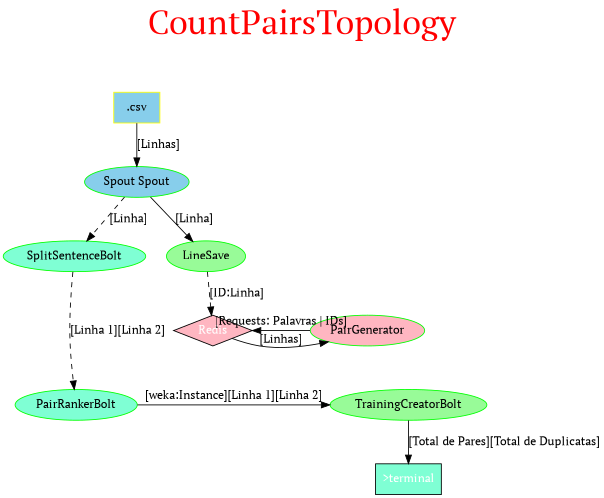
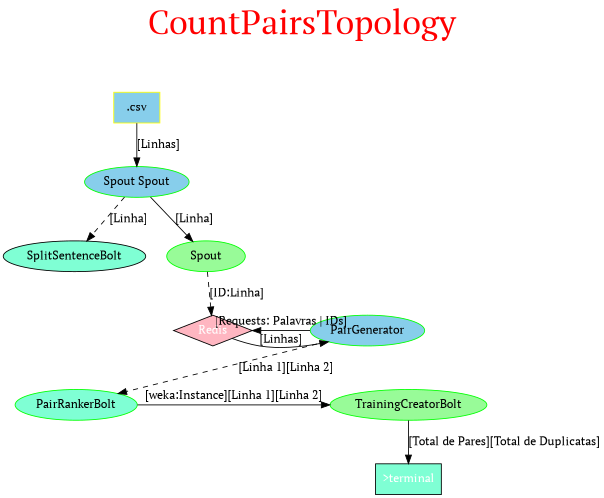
  digraph {
    fontcolor=red
    fontname="PT Serif"
    fontsize=40
    label=CountPairsTopology
    labelloc=t
    node [color=green fillcolor=aquamarine fontname="PT Serif" shape=ellipse style=filled]
    edge [fontname="PT Serif" style=solid]
    n1 [color=yellow fillcolor=skyblue label=".csv" shape=box]
-   n2 [label=SplitSentenceBolt]
-   n3 [fillcolor=palegreen label=LineSave]
+   n2 [color=black label=SplitSentenceBolt]
+   n3 [fillcolor=palegreen label=Spout]
    n4 [fillcolor=skyblue label="Spout Spout"]
    n5 [label=PairRankerBolt]
-   n6 [fillcolor=lightpink label=PairGenerator]
+   n6 [fillcolor=skyblue label=PairGenerator]
    n7 [fillcolor=palegreen label=TrainingCreatorBolt]
    n8 [color=black fontcolor=white label=">terminal" shape=box]
    n9 [color=black fillcolor=lightpink fontcolor=white label=Redis shape=diamond]
    subgraph sub_1 {
      n1
    }
    subgraph sub_2 {
      rank=same
      n2
      n3
    }
    subgraph sub_3 {
      n2
      n3
      n4
      n5
      n6
      n7
    }
    subgraph sub_4 {
    }
    subgraph sub_5 {
      n8
      n9
    }
    subgraph sub_6 {
      rank=same
      n6
      n9
    }
    subgraph sub_7 {
      rank=same
      n5
      n7
    }
    n1 -> n4 [label="[Linhas]"]
    n3 -> n9 [label="[ID:Linha]" style=dashed]
    n4 -> n2 [label="[Linha]" style=dashed]
    n4 -> n3 [label="[Linha]"]
    n5 -> n7 [label="[weka:Instance][Linha 1][Linha 2]"]
-   n2 -> n5 [label="[Linha 1][Linha 2]" style=dashed]
+   n6 -> n5 [label="[Linha 1][Linha 2]" style=dashed]
    n6 -> n9 [label="[Requests: Palavras | IDs]"]
    n7 -> n8 [label="[Total de Pares][Total de Duplicatas]"]
    n9 -> n6 [label="[Linhas]"]
  }
